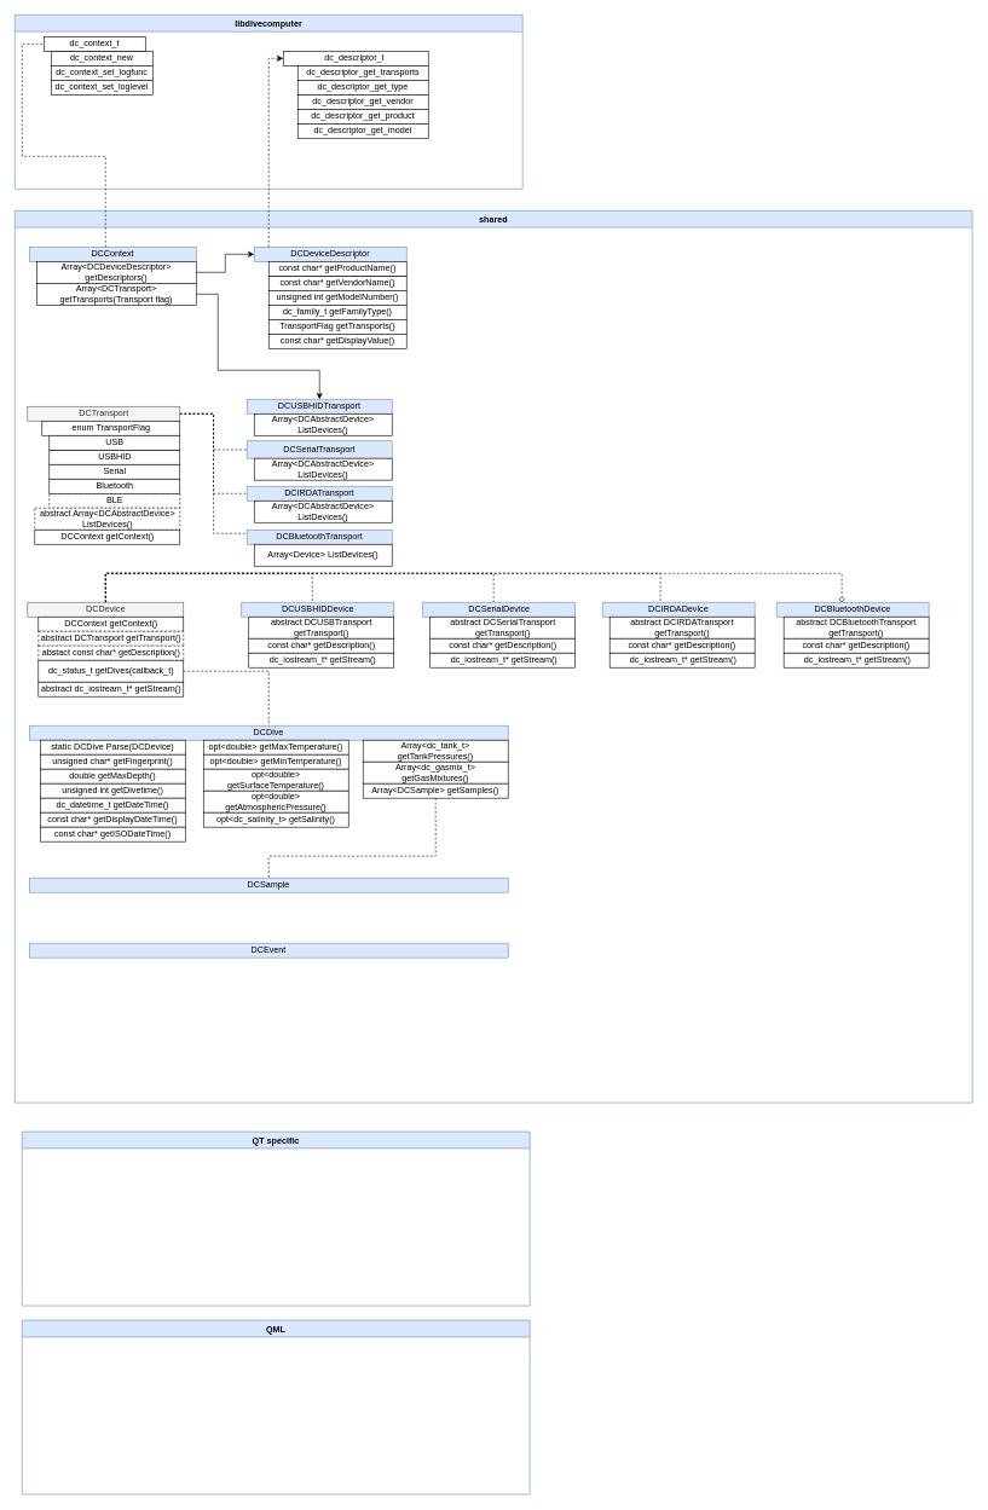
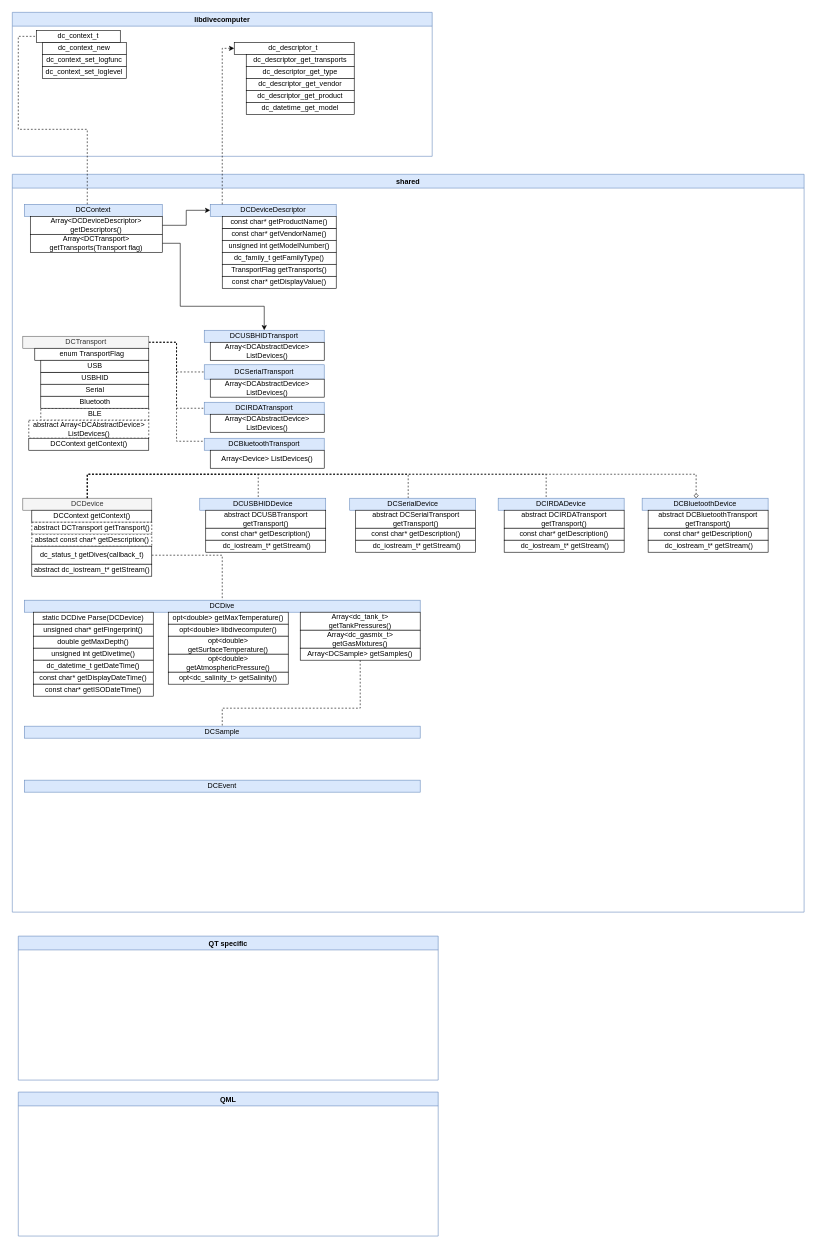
  <mxCell id="0" />
  <mxCell id="1" parent="0" />
  <mxCell id="2" value="libdivecomputer" style="swimlane;fillColor=#dae8fc;strokeColor=#6c8ebf;" parent="1" vertex="1"><mxGeometry x="20" y="20" width="700" height="240" as="geometry" /></mxCell>
  <mxCell id="3" value="dc_context_new" style="rounded=0;whiteSpace=wrap;html=1;" parent="2" vertex="1"><mxGeometry x="50" y="50" width="140" height="20" as="geometry" /></mxCell>
  <mxCell id="4" value="dc_context_set_logfunc" style="rounded=0;whiteSpace=wrap;html=1;" parent="2" vertex="1"><mxGeometry x="50" y="70" width="140" height="20" as="geometry" /></mxCell>
  <mxCell id="5" value="dc_context_set_loglevel" style="rounded=0;whiteSpace=wrap;html=1;" parent="2" vertex="1"><mxGeometry x="50" y="90" width="140" height="20" as="geometry" /></mxCell>
  <mxCell id="6" value="dc_descriptor_t&amp;nbsp;" style="rounded=0;whiteSpace=wrap;html=1;" parent="2" vertex="1"><mxGeometry x="370" y="50" width="200" height="20" as="geometry" /></mxCell>
  <mxCell id="7" value="dc_descriptor_get_transports" style="rounded=0;whiteSpace=wrap;html=1;" parent="2" vertex="1"><mxGeometry x="390" y="70" width="180" height="20" as="geometry" /></mxCell>
  <mxCell id="8" value="dc_context_t" style="rounded=0;whiteSpace=wrap;html=1;" parent="2" vertex="1"><mxGeometry x="40" y="30" width="140" height="20" as="geometry" /></mxCell>
  <mxCell id="9" value="dc_descriptor_get_type" style="rounded=0;whiteSpace=wrap;html=1;" parent="2" vertex="1"><mxGeometry x="390" y="90" width="180" height="20" as="geometry" /></mxCell>
  <mxCell id="10" value="dc_descriptor_get_vendor" style="rounded=0;whiteSpace=wrap;html=1;" parent="2" vertex="1"><mxGeometry x="390" y="110" width="180" height="20" as="geometry" /></mxCell>
  <mxCell id="11" value="dc_descriptor_get_product" style="rounded=0;whiteSpace=wrap;html=1;" parent="2" vertex="1"><mxGeometry x="390" y="130" width="180" height="20" as="geometry" /></mxCell>
- <mxCell id="12" value="dc_descriptor_get_model" style="rounded=0;whiteSpace=wrap;html=1;" parent="2" vertex="1"><mxGeometry x="390" y="150" width="180" height="20" as="geometry" /></mxCell>
+ <mxCell id="12" value="dc_datetime_get_model" style="rounded=0;whiteSpace=wrap;html=1;" parent="2" vertex="1"><mxGeometry x="390" y="150" width="180" height="20" as="geometry" /></mxCell>
  <mxCell id="13" value="shared" style="swimlane;fillColor=#dae8fc;strokeColor=#6c8ebf;" parent="1" vertex="1"><mxGeometry x="20" y="290" width="1320" height="1230" as="geometry" /></mxCell>
  <mxCell id="14" value="DCContext" style="rounded=0;whiteSpace=wrap;html=1;fillColor=#dae8fc;strokeColor=#6c8ebf;" parent="13" vertex="1"><mxGeometry x="20" y="50" width="230" height="20" as="geometry" /></mxCell>
  <mxCell id="15" style="edgeStyle=orthogonalEdgeStyle;rounded=0;orthogonalLoop=1;jettySize=auto;html=1;entryX=0;entryY=0.5;entryDx=0;entryDy=0;" parent="13" source="16" target="17" edge="1"><mxGeometry relative="1" as="geometry" /></mxCell>
  <mxCell id="16" value="Array&amp;lt;DCDeviceDescriptor&amp;gt; getDescriptors()" style="rounded=0;whiteSpace=wrap;html=1;" parent="13" vertex="1"><mxGeometry x="30" y="70" width="220" height="30" as="geometry" /></mxCell>
  <mxCell id="17" value="DCDeviceDescriptor" style="rounded=0;whiteSpace=wrap;html=1;fillColor=#dae8fc;strokeColor=#6c8ebf;" parent="13" vertex="1"><mxGeometry x="330" y="50" width="210" height="20" as="geometry" /></mxCell>
  <mxCell id="18" value="const char* getVendorName()" style="rounded=0;whiteSpace=wrap;html=1;" parent="13" vertex="1"><mxGeometry x="350" y="90" width="190" height="20" as="geometry" /></mxCell>
  <mxCell id="19" value="unsigned int getModelNumber()" style="rounded=0;whiteSpace=wrap;html=1;" parent="13" vertex="1"><mxGeometry x="350" y="110" width="190" height="20" as="geometry" /></mxCell>
  <mxCell id="20" value="dc_family_t getFamilyType()" style="rounded=0;whiteSpace=wrap;html=1;" parent="13" vertex="1"><mxGeometry x="350" y="130" width="190" height="20" as="geometry" /></mxCell>
  <mxCell id="21" value="TransportFlag getTransports()" style="rounded=0;whiteSpace=wrap;html=1;" parent="13" vertex="1"><mxGeometry x="350" y="150" width="190" height="20" as="geometry" /></mxCell>
  <mxCell id="22" value="const char* getProductName()" style="rounded=0;whiteSpace=wrap;html=1;" parent="13" vertex="1"><mxGeometry x="350" y="70" width="190" height="20" as="geometry" /></mxCell>
  <mxCell id="23" value="BLE" style="rounded=0;whiteSpace=wrap;html=1;dashed=1;" parent="13" vertex="1"><mxGeometry x="47.5" y="390" width="180" height="20" as="geometry" /></mxCell>
  <mxCell id="24" style="edgeStyle=orthogonalEdgeStyle;rounded=0;orthogonalLoop=1;jettySize=auto;html=1;entryX=0;entryY=0.5;entryDx=0;entryDy=0;dashed=1;endArrow=none;endFill=0;" edge="1" parent="13" source="27" target="42"><mxGeometry relative="1" as="geometry" /></mxCell>
  <mxCell id="25" style="edgeStyle=orthogonalEdgeStyle;rounded=0;orthogonalLoop=1;jettySize=auto;html=1;entryX=0;entryY=0.5;entryDx=0;entryDy=0;dashed=1;endArrow=none;endFill=0;" edge="1" parent="13" source="27" target="43"><mxGeometry relative="1" as="geometry" /></mxCell>
  <mxCell id="26" style="edgeStyle=orthogonalEdgeStyle;rounded=0;orthogonalLoop=1;jettySize=auto;html=1;entryX=0;entryY=0.25;entryDx=0;entryDy=0;dashed=1;endArrow=none;endFill=0;" edge="1" parent="13" source="27" target="44"><mxGeometry relative="1" as="geometry" /></mxCell>
  <mxCell id="27" value="DCTransport" style="rounded=0;whiteSpace=wrap;html=1;fillColor=#f5f5f5;strokeColor=#666666;fontColor=#333333;" parent="13" vertex="1"><mxGeometry x="17.5" y="270" width="210" height="20" as="geometry" /></mxCell>
  <mxCell id="28" value="enum TransportFlag" style="rounded=0;whiteSpace=wrap;html=1;" parent="13" vertex="1"><mxGeometry x="37.5" y="290" width="190" height="20" as="geometry" /></mxCell>
  <mxCell id="29" value="USBHID" style="rounded=0;whiteSpace=wrap;html=1;" parent="13" vertex="1"><mxGeometry x="47.5" y="330" width="180" height="20" as="geometry" /></mxCell>
  <mxCell id="30" value="USB" style="rounded=0;whiteSpace=wrap;html=1;" parent="13" vertex="1"><mxGeometry x="47.5" y="310" width="180" height="20" as="geometry" /></mxCell>
  <mxCell id="31" value="Serial" style="rounded=0;whiteSpace=wrap;html=1;" parent="13" vertex="1"><mxGeometry x="47.5" y="350" width="180" height="20" as="geometry" /></mxCell>
  <mxCell id="32" value="Bluetooth" style="rounded=0;whiteSpace=wrap;html=1;" parent="13" vertex="1"><mxGeometry x="47.5" y="370" width="180" height="20" as="geometry" /></mxCell>
  <mxCell id="33" style="edgeStyle=orthogonalEdgeStyle;rounded=0;orthogonalLoop=1;jettySize=auto;html=1;endArrow=classic;endFill=1;" edge="1" parent="13" source="34" target="41"><mxGeometry relative="1" as="geometry"><Array as="points"><mxPoint x="280" y="115" /><mxPoint x="280" y="220" /><mxPoint x="420" y="220" /></Array></mxGeometry></mxCell>
  <mxCell id="34" value="Array&amp;lt;DCTransport&amp;gt; getTransports(Transport flag)" style="rounded=0;whiteSpace=wrap;html=1;" parent="13" vertex="1"><mxGeometry x="30" y="100" width="220" height="30" as="geometry" /></mxCell>
  <mxCell id="35" value="abstract Array&amp;lt;DCAbstractDevice&amp;gt; ListDevices()" style="rounded=0;whiteSpace=wrap;html=1;dashed=1;" parent="13" vertex="1"><mxGeometry x="27.5" y="410" width="200" height="30" as="geometry" /></mxCell>
  <mxCell id="36" value="const char* getDisplayValue()" style="rounded=0;whiteSpace=wrap;html=1;" parent="13" vertex="1"><mxGeometry x="350" y="170" width="190" height="20" as="geometry" /></mxCell>
  <mxCell id="37" style="edgeStyle=orthogonalEdgeStyle;rounded=0;orthogonalLoop=1;jettySize=auto;html=1;endArrow=none;endFill=0;strokeColor=#000000;dashed=1;" edge="1" parent="13" source="40" target="48"><mxGeometry relative="1" as="geometry"><Array as="points"><mxPoint x="125" y="500" /><mxPoint x="410" y="500" /></Array></mxGeometry></mxCell>
  <mxCell id="38" style="edgeStyle=orthogonalEdgeStyle;rounded=0;orthogonalLoop=1;jettySize=auto;html=1;dashed=1;endArrow=none;endFill=0;strokeColor=#000000;" edge="1" parent="13" source="40" target="52"><mxGeometry relative="1" as="geometry"><Array as="points"><mxPoint x="125" y="500" /><mxPoint x="660" y="500" /></Array></mxGeometry></mxCell>
  <mxCell id="39" style="edgeStyle=orthogonalEdgeStyle;rounded=0;orthogonalLoop=1;jettySize=auto;html=1;dashed=1;endArrow=none;endFill=0;strokeColor=#000000;" edge="1" parent="13" source="40" target="59"><mxGeometry relative="1" as="geometry"><Array as="points"><mxPoint x="125" y="500" /><mxPoint x="890" y="500" /></Array></mxGeometry></mxCell>
  <mxCell id="40" value="DCDevice" style="rounded=0;whiteSpace=wrap;html=1;fillColor=#f5f5f5;strokeColor=#666666;fontColor=#333333;" parent="13" vertex="1"><mxGeometry x="17.5" y="540" width="215" height="20" as="geometry" /></mxCell>
  <mxCell id="41" value="DCUSBHIDTransport" style="rounded=0;whiteSpace=wrap;html=1;fillColor=#dae8fc;strokeColor=#6c8ebf;" vertex="1" parent="13"><mxGeometry x="320" y="260" width="200" height="20" as="geometry" /></mxCell>
  <mxCell id="42" value="DCSerialTransport" style="rounded=0;whiteSpace=wrap;html=1;fillColor=#dae8fc;strokeColor=#6c8ebf;" vertex="1" parent="13"><mxGeometry x="320" y="317.5" width="200" height="24" as="geometry" /></mxCell>
  <mxCell id="43" value="DCIRDATransport" style="rounded=0;whiteSpace=wrap;html=1;fillColor=#dae8fc;strokeColor=#6c8ebf;" vertex="1" parent="13"><mxGeometry x="320" y="380" width="200" height="20" as="geometry" /></mxCell>
  <mxCell id="44" value="DCBluetoothTransport" style="rounded=0;whiteSpace=wrap;html=1;fillColor=#dae8fc;strokeColor=#6c8ebf;" vertex="1" parent="13"><mxGeometry x="320" y="440" width="200" height="20" as="geometry" /></mxCell>
  <mxCell id="45" value="DCContext getContext()" style="rounded=0;whiteSpace=wrap;html=1;" vertex="1" parent="13"><mxGeometry x="27.5" y="440" width="200" height="20" as="geometry" /></mxCell>
  <mxCell id="46" value="DCContext getContext()" style="rounded=0;whiteSpace=wrap;html=1;" vertex="1" parent="13"><mxGeometry x="32.5" y="560" width="200" height="20" as="geometry" /></mxCell>
  <mxCell id="47" value="abstract DCTransport getTransport()" style="rounded=0;whiteSpace=wrap;html=1;dashed=1;" vertex="1" parent="13"><mxGeometry x="32.5" y="580" width="200" height="20" as="geometry" /></mxCell>
  <mxCell id="48" value="DCUSBHIDDevice" style="rounded=0;whiteSpace=wrap;html=1;fillColor=#dae8fc;strokeColor=#6c8ebf;" vertex="1" parent="13"><mxGeometry x="312.5" y="540" width="210" height="20" as="geometry" /></mxCell>
  <mxCell id="49" value="abstact const char* getDescription()" style="rounded=0;whiteSpace=wrap;html=1;dashed=1;" vertex="1" parent="13"><mxGeometry x="32.5" y="600" width="200" height="20" as="geometry" /></mxCell>
  <mxCell id="50" value="abstract DCUSBTransport getTransport()" style="rounded=0;whiteSpace=wrap;html=1;" vertex="1" parent="13"><mxGeometry x="322.5" y="560" width="200" height="30" as="geometry" /></mxCell>
  <mxCell id="51" value="const char* getDescription()" style="rounded=0;whiteSpace=wrap;html=1;" vertex="1" parent="13"><mxGeometry x="322.5" y="590" width="200" height="20" as="geometry" /></mxCell>
  <mxCell id="52" value="DCSerialDevice" style="rounded=0;whiteSpace=wrap;html=1;fillColor=#dae8fc;strokeColor=#6c8ebf;" vertex="1" parent="13"><mxGeometry x="562.5" y="540" width="210" height="20" as="geometry" /></mxCell>
  <mxCell id="53" value="abstract DCSerialTransport getTransport()" style="rounded=0;whiteSpace=wrap;html=1;" vertex="1" parent="13"><mxGeometry x="572.5" y="560" width="200" height="30" as="geometry" /></mxCell>
  <mxCell id="54" value="const char* getDescription()" style="rounded=0;whiteSpace=wrap;html=1;" vertex="1" parent="13"><mxGeometry x="572.5" y="590" width="200" height="20" as="geometry" /></mxCell>
  <mxCell id="55" value="Array&amp;lt;DCAbstractDevice&amp;gt; ListDevices()" style="rounded=0;whiteSpace=wrap;html=1;" vertex="1" parent="13"><mxGeometry x="330" y="280" width="190" height="30" as="geometry" /></mxCell>
  <mxCell id="56" value="Array&amp;lt;DCAbstractDevice&amp;gt; ListDevices()" style="rounded=0;whiteSpace=wrap;html=1;" vertex="1" parent="13"><mxGeometry x="330" y="341.5" width="190" height="30" as="geometry" /></mxCell>
  <mxCell id="57" value="Array&amp;lt;DCAbstractDevice&amp;gt; ListDevices()" style="rounded=0;whiteSpace=wrap;html=1;" vertex="1" parent="13"><mxGeometry x="330" y="400" width="190" height="30" as="geometry" /></mxCell>
  <mxCell id="58" value="Array&amp;lt;Device&amp;gt; ListDevices()" style="rounded=0;whiteSpace=wrap;html=1;" vertex="1" parent="13"><mxGeometry x="330" y="460" width="190" height="30" as="geometry" /></mxCell>
  <mxCell id="59" value="DCIRDADevice" style="rounded=0;whiteSpace=wrap;html=1;fillColor=#dae8fc;strokeColor=#6c8ebf;" vertex="1" parent="13"><mxGeometry x="810" y="540" width="210" height="20" as="geometry" /></mxCell>
  <mxCell id="60" value="abstract DCIRDATransport getTransport()" style="rounded=0;whiteSpace=wrap;html=1;" vertex="1" parent="13"><mxGeometry x="820" y="560" width="200" height="30" as="geometry" /></mxCell>
  <mxCell id="61" value="const char* getDescription()" style="rounded=0;whiteSpace=wrap;html=1;" vertex="1" parent="13"><mxGeometry x="820" y="590" width="200" height="20" as="geometry" /></mxCell>
  <mxCell id="62" value="DCBluetoothDevice" style="rounded=0;whiteSpace=wrap;html=1;fillColor=#dae8fc;strokeColor=#6c8ebf;" vertex="1" parent="13"><mxGeometry x="1050" y="540" width="210" height="20" as="geometry" /></mxCell>
  <mxCell id="63" value="abstract DCBluetoothTransport getTransport()" style="rounded=0;whiteSpace=wrap;html=1;" vertex="1" parent="13"><mxGeometry x="1060" y="560" width="200" height="30" as="geometry" /></mxCell>
  <mxCell id="64" value="const char* getDescription()" style="rounded=0;whiteSpace=wrap;html=1;" vertex="1" parent="13"><mxGeometry x="1060" y="590" width="200" height="20" as="geometry" /></mxCell>
  <mxCell id="65" style="edgeStyle=orthogonalEdgeStyle;rounded=0;orthogonalLoop=1;jettySize=auto;html=1;dashed=1;endArrow=diamond;endFill=0;strokeColor=#000000;" edge="1" parent="13" source="40" target="62"><mxGeometry relative="1" as="geometry"><Array as="points"><mxPoint x="125" y="500" /><mxPoint x="1140" y="500" /></Array></mxGeometry></mxCell>
  <mxCell id="66" style="edgeStyle=orthogonalEdgeStyle;rounded=0;orthogonalLoop=1;jettySize=auto;html=1;dashed=1;endArrow=none;endFill=0;strokeColor=#000000;" edge="1" parent="13" source="67" target="73"><mxGeometry relative="1" as="geometry"><Array as="points"><mxPoint x="350" y="635" /></Array></mxGeometry></mxCell>
  <mxCell id="67" value="dc_status_t getDives(callback_t)" style="rounded=0;whiteSpace=wrap;html=1;" vertex="1" parent="13"><mxGeometry x="32.5" y="620" width="200" height="30" as="geometry" /></mxCell>
  <mxCell id="68" value="abstract dc_iostream_t* getStream()" style="rounded=0;whiteSpace=wrap;html=1;" vertex="1" parent="13"><mxGeometry x="32.5" y="650" width="200" height="20" as="geometry" /></mxCell>
  <mxCell id="69" value="&amp;nbsp;dc_iostream_t* getStream()" style="rounded=0;whiteSpace=wrap;html=1;" vertex="1" parent="13"><mxGeometry x="322.5" y="610" width="200" height="20" as="geometry" /></mxCell>
  <mxCell id="70" value="&amp;nbsp;dc_iostream_t* getStream()" style="rounded=0;whiteSpace=wrap;html=1;" vertex="1" parent="13"><mxGeometry x="572.5" y="610" width="200" height="20" as="geometry" /></mxCell>
  <mxCell id="71" value="&amp;nbsp;dc_iostream_t* getStream()" style="rounded=0;whiteSpace=wrap;html=1;" vertex="1" parent="13"><mxGeometry x="820" y="610" width="200" height="20" as="geometry" /></mxCell>
  <mxCell id="72" value="&amp;nbsp;dc_iostream_t* getStream()" style="rounded=0;whiteSpace=wrap;html=1;" vertex="1" parent="13"><mxGeometry x="1060" y="610" width="200" height="20" as="geometry" /></mxCell>
  <mxCell id="73" value="DCDive" style="rounded=0;whiteSpace=wrap;html=1;fillColor=#dae8fc;strokeColor=#6c8ebf;" vertex="1" parent="13"><mxGeometry x="20" y="710" width="660" height="20" as="geometry" /></mxCell>
  <mxCell id="74" value="static DCDive Parse(DCDevice)" style="rounded=0;whiteSpace=wrap;html=1;" vertex="1" parent="13"><mxGeometry x="35" y="730" width="200" height="20" as="geometry" /></mxCell>
  <mxCell id="75" value="unsigned char* getFingerprint()" style="rounded=0;whiteSpace=wrap;html=1;" vertex="1" parent="13"><mxGeometry x="35" y="750" width="200" height="20" as="geometry" /></mxCell>
  <mxCell id="76" value="double getMaxDepth()" style="rounded=0;whiteSpace=wrap;html=1;" vertex="1" parent="13"><mxGeometry x="35" y="770" width="200" height="20" as="geometry" /></mxCell>
  <mxCell id="77" value="unsigned int getDivetime()" style="rounded=0;whiteSpace=wrap;html=1;" vertex="1" parent="13"><mxGeometry x="35" y="790" width="200" height="20" as="geometry" /></mxCell>
  <mxCell id="78" value="dc_datetime_t getDateTime()" style="rounded=0;whiteSpace=wrap;html=1;" vertex="1" parent="13"><mxGeometry x="35" y="810" width="200" height="20" as="geometry" /></mxCell>
  <mxCell id="79" value="const char* getDisplayDateTime()" style="rounded=0;whiteSpace=wrap;html=1;" vertex="1" parent="13"><mxGeometry x="35" y="830" width="200" height="20" as="geometry" /></mxCell>
  <mxCell id="80" value="const char* getISODateTime()" style="rounded=0;whiteSpace=wrap;html=1;" vertex="1" parent="13"><mxGeometry x="35" y="850" width="200" height="20" as="geometry" /></mxCell>
  <mxCell id="81" value="opt&amp;lt;double&amp;gt; getMaxTemperature()" style="rounded=0;whiteSpace=wrap;html=1;" vertex="1" parent="13"><mxGeometry x="260" y="730" width="200" height="20" as="geometry" /></mxCell>
- <mxCell id="82" value="opt&amp;lt;double&amp;gt; getMinTemperature()" style="rounded=0;whiteSpace=wrap;html=1;" vertex="1" parent="13"><mxGeometry x="260" y="750" width="200" height="20" as="geometry" /></mxCell>
+ <mxCell id="82" value="opt&amp;lt;double&amp;gt; libdivecomputer()" style="rounded=0;whiteSpace=wrap;html=1;" vertex="1" parent="13"><mxGeometry x="260" y="750" width="200" height="20" as="geometry" /></mxCell>
  <mxCell id="83" value="opt&amp;lt;double&amp;gt; getSurfaceTemperature()" style="rounded=0;whiteSpace=wrap;html=1;" vertex="1" parent="13"><mxGeometry x="260" y="770" width="200" height="30" as="geometry" /></mxCell>
  <mxCell id="84" value="opt&amp;lt;double&amp;gt; getAtmosphericPressure()" style="rounded=0;whiteSpace=wrap;html=1;" vertex="1" parent="13"><mxGeometry x="260" y="800" width="200" height="30" as="geometry" /></mxCell>
  <mxCell id="85" value="opt&amp;lt;dc_salinity_t&amp;gt; getSalinity()" style="rounded=0;whiteSpace=wrap;html=1;" vertex="1" parent="13"><mxGeometry x="260" y="830" width="200" height="20" as="geometry" /></mxCell>
  <mxCell id="86" value="Array&amp;lt;dc_tank_t&amp;gt; getTankPressures()" style="rounded=0;whiteSpace=wrap;html=1;" vertex="1" parent="13"><mxGeometry x="480" y="730" width="200" height="30" as="geometry" /></mxCell>
  <mxCell id="87" value="Array&amp;lt;dc_gasmix_t&amp;gt; getGasMixtures()" style="rounded=0;whiteSpace=wrap;html=1;" vertex="1" parent="13"><mxGeometry x="480" y="760" width="200" height="30" as="geometry" /></mxCell>
  <mxCell id="88" style="edgeStyle=orthogonalEdgeStyle;rounded=0;orthogonalLoop=1;jettySize=auto;html=1;dashed=1;endArrow=none;endFill=0;strokeColor=#000000;" edge="1" parent="13" source="89" target="90"><mxGeometry relative="1" as="geometry"><Array as="points"><mxPoint x="580" y="890" /><mxPoint x="350" y="890" /></Array></mxGeometry></mxCell>
  <mxCell id="89" value="Array&amp;lt;DCSample&amp;gt; getSamples()" style="rounded=0;whiteSpace=wrap;html=1;" vertex="1" parent="13"><mxGeometry x="480" y="790" width="200" height="20" as="geometry" /></mxCell>
  <mxCell id="90" value="DCSample" style="rounded=0;whiteSpace=wrap;html=1;fillColor=#dae8fc;strokeColor=#6c8ebf;" vertex="1" parent="13"><mxGeometry x="20" y="920" width="660" height="20" as="geometry" /></mxCell>
  <mxCell id="91" value="DCEvent" style="rounded=0;whiteSpace=wrap;html=1;fillColor=#dae8fc;strokeColor=#6c8ebf;" vertex="1" parent="13"><mxGeometry x="20" y="1010" width="660" height="20" as="geometry" /></mxCell>
  <mxCell id="92" value="QT specific" style="swimlane;fillColor=#dae8fc;strokeColor=#6c8ebf;" parent="1" vertex="1"><mxGeometry x="30" y="1560" width="700" height="240" as="geometry" /></mxCell>
  <mxCell id="93" value="QML" style="swimlane;fillColor=#dae8fc;strokeColor=#6c8ebf;" parent="1" vertex="1"><mxGeometry x="30" y="1820" width="700" height="240" as="geometry" /></mxCell>
  <mxCell id="94" style="edgeStyle=orthogonalEdgeStyle;rounded=0;orthogonalLoop=1;jettySize=auto;html=1;entryX=0;entryY=0.5;entryDx=0;entryDy=0;dashed=1;endArrow=none;endFill=0;" parent="1" source="14" target="8" edge="1"><mxGeometry relative="1" as="geometry"><Array as="points"><mxPoint x="145" y="215" /><mxPoint x="30" y="215" /><mxPoint x="30" y="60" /></Array></mxGeometry></mxCell>
  <mxCell id="95" style="edgeStyle=orthogonalEdgeStyle;rounded=0;orthogonalLoop=1;jettySize=auto;html=1;dashed=1;" parent="1" source="17" target="6" edge="1"><mxGeometry relative="1" as="geometry"><Array as="points"><mxPoint x="370" y="80" /></Array></mxGeometry></mxCell>
